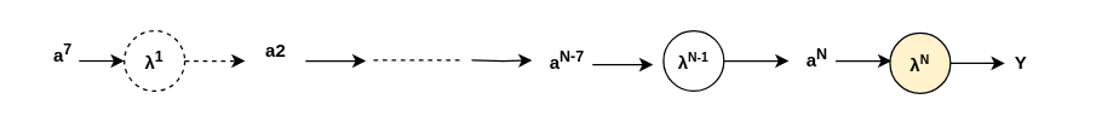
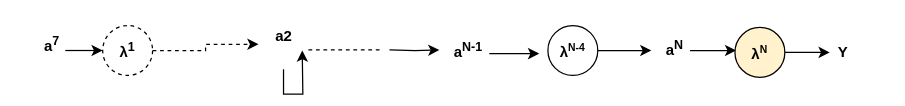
  <mxCell id="0" />
  <mxCell id="1" parent="0" />
  <mxCell id="2" style="edgeStyle=orthogonalEdgeStyle;rounded=0;orthogonalLoop=1;jettySize=auto;html=1;entryX=0;entryY=0.5;entryDx=0;entryDy=0;fontStyle=1;dashed=1;" edge="1" parent="1" source="3" target="7"><mxGeometry relative="1" as="geometry" /></mxCell>
  <mxCell id="3" value="&lt;p class=&quot;MsoNormal&quot; align=&quot;center&quot;&gt;λ&lt;sup&gt;1&lt;/sup&gt;&lt;/p&gt;" style="ellipse;whiteSpace=wrap;html=1;aspect=fixed;fontStyle=1;dashed=1;" vertex="1" parent="1"><mxGeometry x="81" y="20" width="40" height="40" as="geometry" /></mxCell>
  <mxCell id="4" style="edgeStyle=orthogonalEdgeStyle;rounded=0;orthogonalLoop=1;jettySize=auto;html=1;entryX=0;entryY=0.5;entryDx=0;entryDy=0;fontStyle=1" edge="1" parent="1" target="3"><mxGeometry relative="1" as="geometry"><mxPoint x="51" y="40" as="sourcePoint" /></mxGeometry></mxCell>
  <mxCell id="5" value="&lt;b&gt;a&lt;sup&gt;7&lt;/sup&gt;&lt;/b&gt;" style="text;html=1;align=center;fontStyle=0" vertex="1" parent="1"><mxGeometry x="20" y="20" width="40" height="41" as="geometry" /></mxCell>
  <mxCell id="6" style="edgeStyle=orthogonalEdgeStyle;rounded=0;orthogonalLoop=1;jettySize=auto;html=1;fontStyle=1" edge="1" parent="1" source="7"><mxGeometry relative="1" as="geometry"><mxPoint x="241" y="40" as="targetPoint" /></mxGeometry></mxCell>
- <mxCell id="7" value="a2" style="text;html=1;align=center;fontStyle=1" vertex="1" parent="1"><mxGeometry x="161" y="20" width="40" height="40" as="geometry" /></mxCell>
+ <mxCell id="7" value="a2" style="text;html=1;align=center;fontStyle=1" vertex="1" parent="1"><mxGeometry x="206" y="15" width="40" height="40" as="geometry" /></mxCell>
  <mxCell id="8" style="edgeStyle=orthogonalEdgeStyle;rounded=0;orthogonalLoop=1;jettySize=auto;html=1;fontStyle=1" edge="1" parent="1" source="9"><mxGeometry relative="1" as="geometry"><mxPoint x="431" y="42.5" as="targetPoint" /></mxGeometry></mxCell>
- <mxCell id="9" value="a&lt;sup&gt;N-7&lt;/sup&gt;" style="text;html=1;fontStyle=1" vertex="1" parent="1"><mxGeometry x="361" y="25" width="30" height="35" as="geometry" /></mxCell>
+ <mxCell id="9" value="a&lt;sup&gt;N-1&lt;/sup&gt;" style="text;html=1;fontStyle=1" vertex="1" parent="1"><mxGeometry x="361" y="25" width="30" height="35" as="geometry" /></mxCell>
  <mxCell id="10" value="" style="endArrow=none;dashed=1;html=1;fontStyle=1" edge="1" parent="1"><mxGeometry width="50" height="50" relative="1" as="geometry"><mxPoint x="246" y="39.5" as="sourcePoint" /><mxPoint x="306" y="39.5" as="targetPoint" /></mxGeometry></mxCell>
  <mxCell id="11" style="edgeStyle=orthogonalEdgeStyle;rounded=0;orthogonalLoop=1;jettySize=auto;html=1;fontStyle=1" edge="1" parent="1"><mxGeometry relative="1" as="geometry"><mxPoint x="351" y="39.5" as="targetPoint" /><mxPoint x="311" y="39.5" as="sourcePoint" /></mxGeometry></mxCell>
  <mxCell id="12" style="edgeStyle=orthogonalEdgeStyle;rounded=0;orthogonalLoop=1;jettySize=auto;html=1;fontStyle=1" edge="1" parent="1" source="13"><mxGeometry relative="1" as="geometry"><mxPoint x="521" y="40" as="targetPoint" /></mxGeometry></mxCell>
- <mxCell id="13" value="&lt;p class=&quot;MsoNormal&quot; align=&quot;center&quot;&gt;λ&lt;span style=&quot;font-size: 10px&quot;&gt;&lt;sup&gt;N-1&lt;/sup&gt;&lt;/span&gt;&lt;/p&gt;" style="ellipse;whiteSpace=wrap;html=1;aspect=fixed;fontStyle=1" vertex="1" parent="1"><mxGeometry x="438" y="20" width="40" height="40" as="geometry" /></mxCell>
+ <mxCell id="13" value="&lt;p class=&quot;MsoNormal&quot; align=&quot;center&quot;&gt;λ&lt;span style=&quot;font-size: 10px&quot;&gt;&lt;sup&gt;N-4&lt;/sup&gt;&lt;/span&gt;&lt;/p&gt;" style="ellipse;whiteSpace=wrap;html=1;aspect=fixed;fontStyle=1" vertex="1" parent="1"><mxGeometry x="438" y="20" width="40" height="40" as="geometry" /></mxCell>
  <mxCell id="14" style="edgeStyle=orthogonalEdgeStyle;rounded=0;orthogonalLoop=1;jettySize=auto;html=1;fontStyle=1" edge="1" parent="1"><mxGeometry relative="1" as="geometry"><mxPoint x="589" y="40" as="targetPoint" /><mxPoint x="552" y="40" as="sourcePoint" /></mxGeometry></mxCell>
  <mxCell id="15" value="a&lt;sup&gt;N&lt;/sup&gt;" style="text;html=1;fontStyle=1" vertex="1" parent="1"><mxGeometry x="531" y="22.5" width="33" height="35" as="geometry" /></mxCell>
  <mxCell id="16" style="edgeStyle=orthogonalEdgeStyle;rounded=0;orthogonalLoop=1;jettySize=auto;html=1;" edge="1" parent="1" source="17"><mxGeometry relative="1" as="geometry"><mxPoint x="664" y="41.5" as="targetPoint" /></mxGeometry></mxCell>
  <mxCell id="17" value="&lt;p class=&quot;MsoNormal&quot; align=&quot;center&quot;&gt;λ&lt;span style=&quot;font-size: 10px&quot;&gt;&lt;sup&gt;N&lt;/sup&gt;&lt;/span&gt;&lt;/p&gt;" style="ellipse;whiteSpace=wrap;html=1;aspect=fixed;fontStyle=1;fillColor=#fff2cc;" vertex="1" parent="1"><mxGeometry x="588" y="21.5" width="40" height="40" as="geometry" /></mxCell>
  <mxCell id="18" value="Y" style="text;html=1;fontStyle=1" vertex="1" parent="1"><mxGeometry x="669" y="28" width="33" height="35" as="geometry" /></mxCell>
